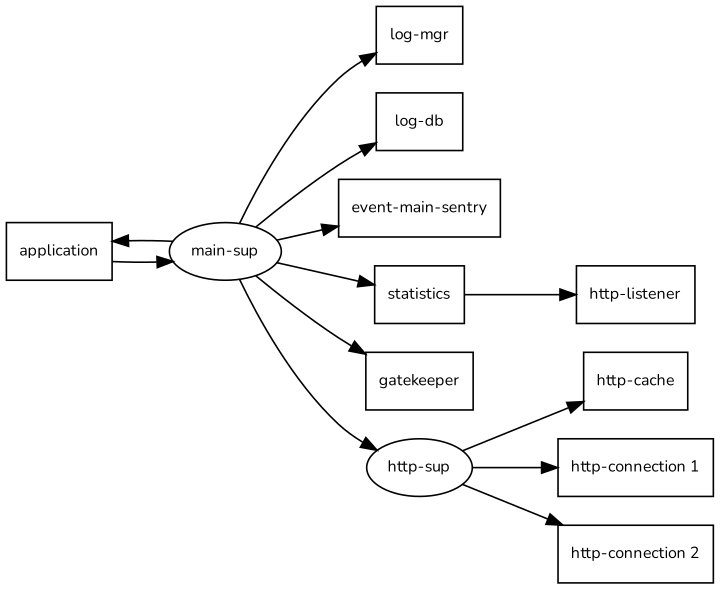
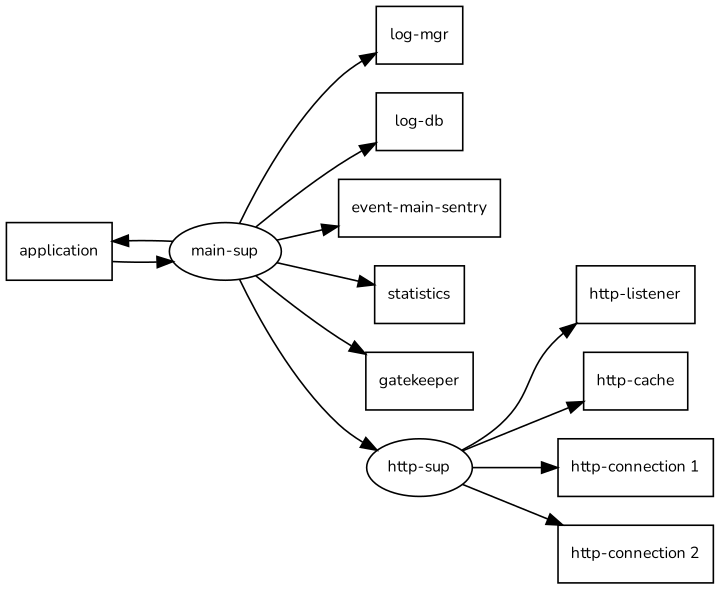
  digraph {
    fontname=Nunito
    rankdir=LR
    node [fontname=Nunito fontsize=10 shape=box]
    edge [fontname=Nunito]
    n1 [label=application]
    n2 [label="main-sup" shape=ellipse]
    n3 [label="log-mgr"]
    n4 [label="log-db"]
    n5 [label="event-main-sentry"]
    n6 [label=statistics]
    n7 [label=gatekeeper]
    n8 [label="http-sup" shape=ellipse]
    n9 [label="http-listener"]
    n10 [label="http-cache"]
    n11 [label="http-connection 1"]
    n12 [label="http-connection 2"]
    n1 -> n2
    n2 -> n1
    n2 -> n3
    n2 -> n4
    n2 -> n5
    n2 -> n6
    n2 -> n7
    n2 -> n8
-   n6 -> n9
+   n8 -> n9
    n8 -> n10
    n8 -> n11
    n8 -> n12
  }
